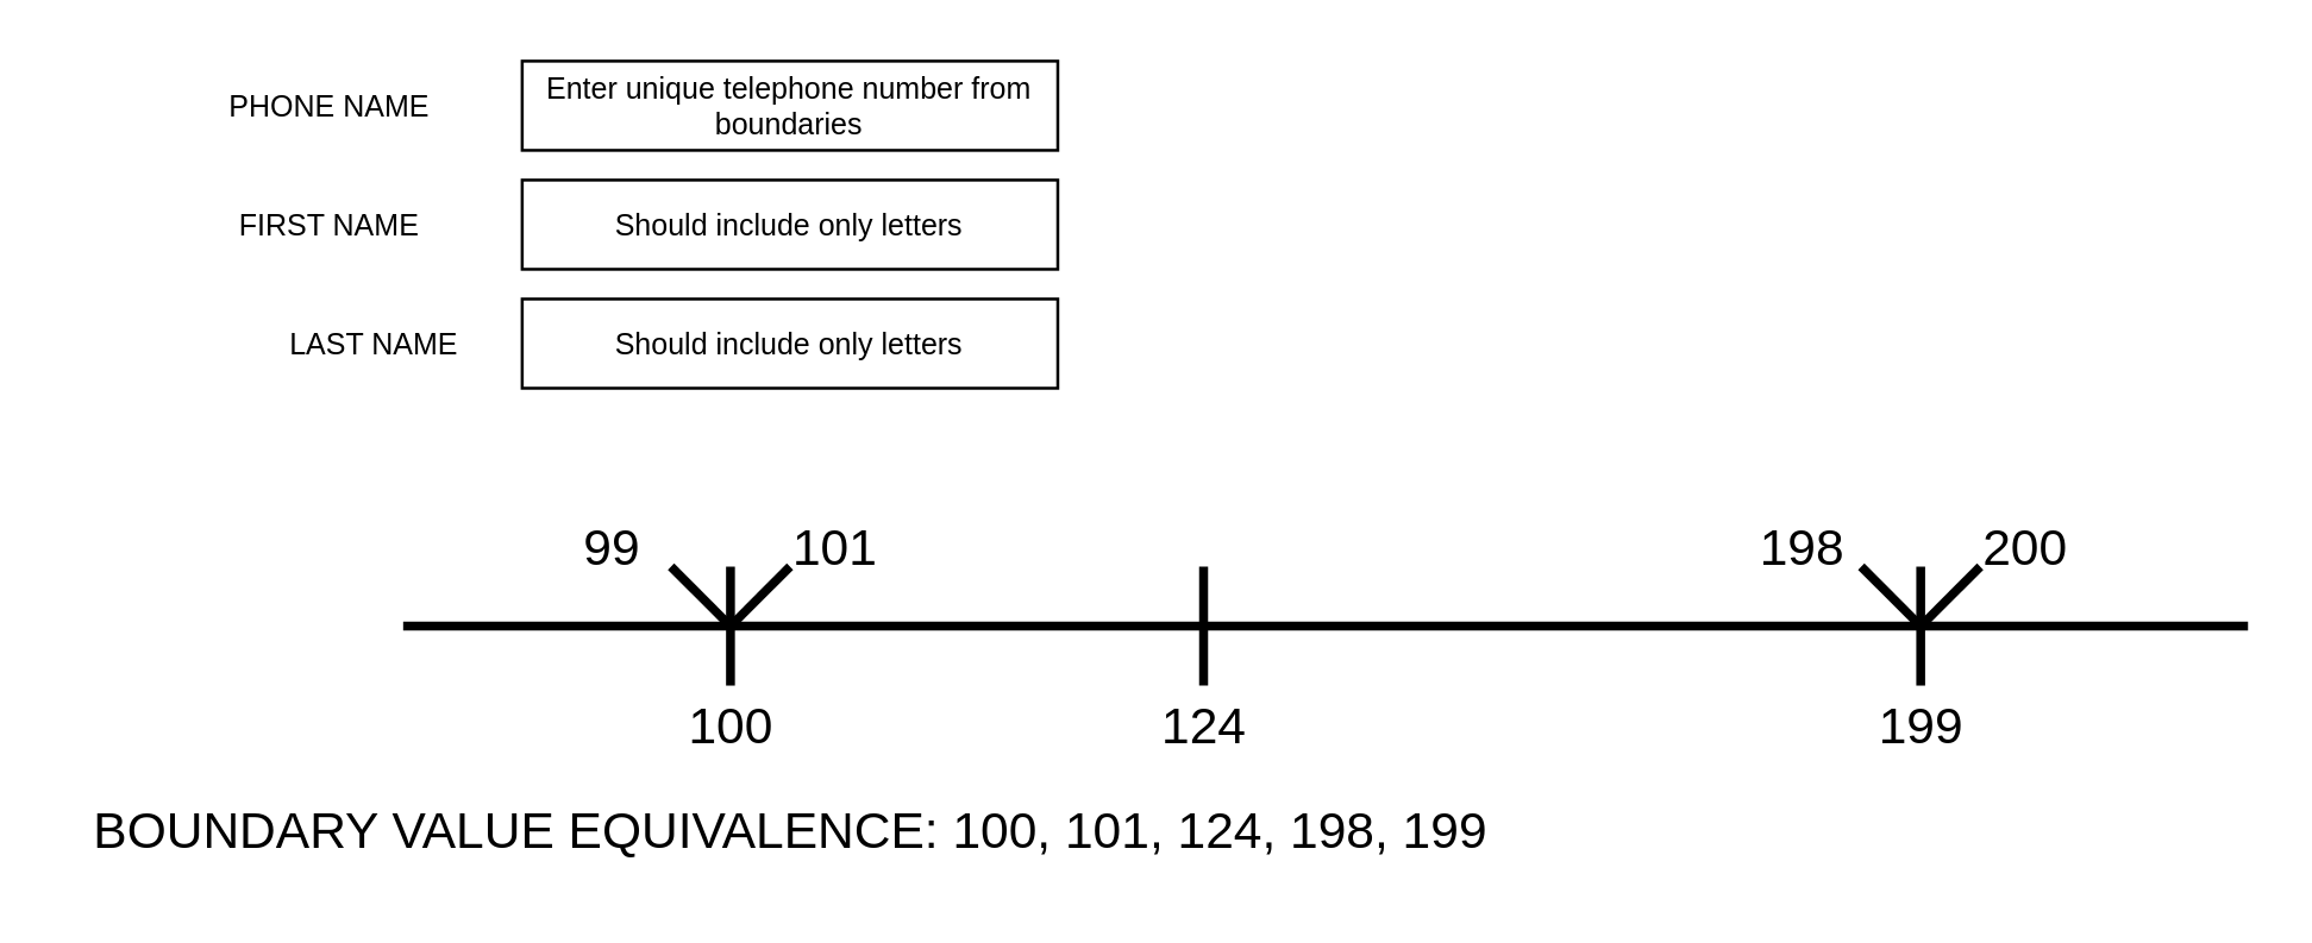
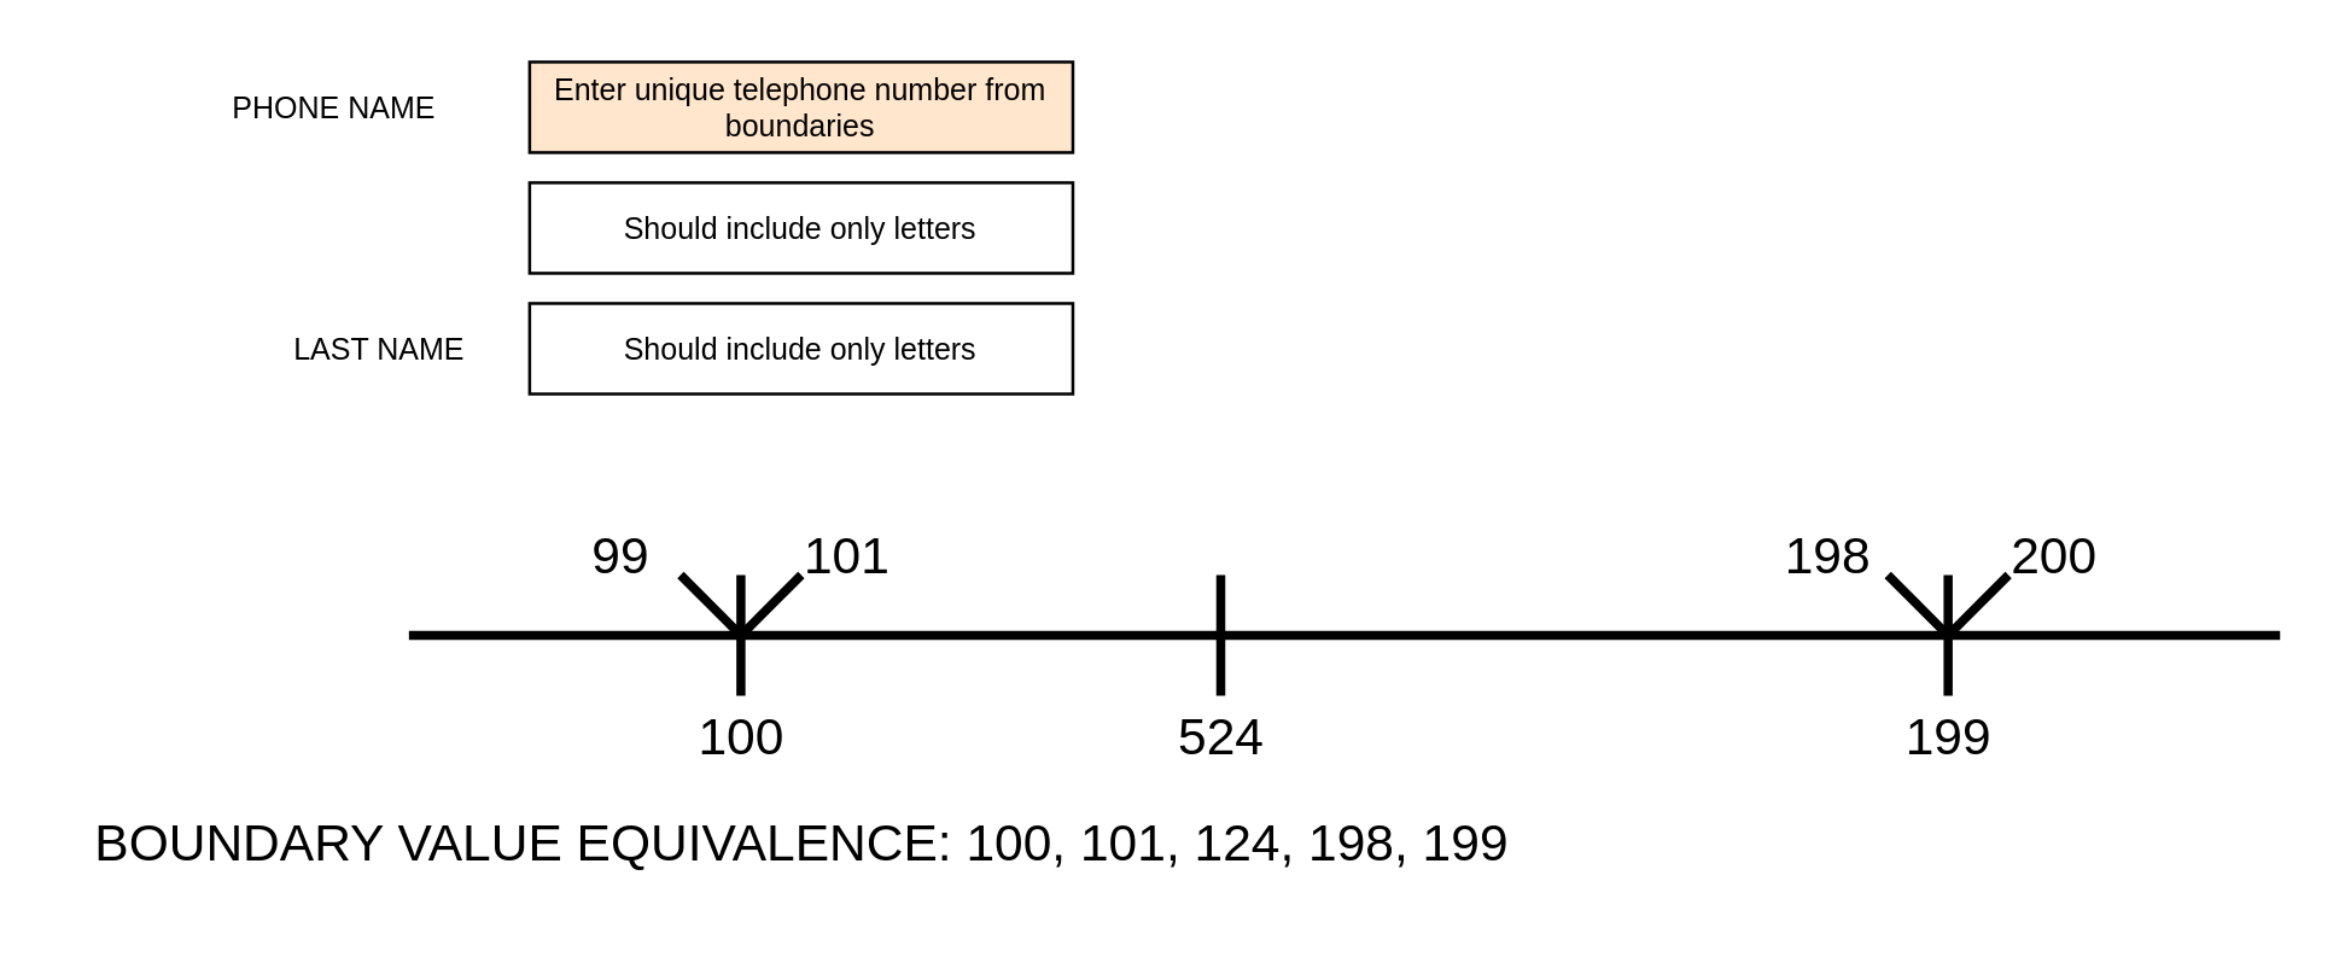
  <mxCell id="0" />
  <mxCell id="1" parent="0" />
- <mxCell id="2" value="Enter unique telephone number from boundaries" style="rounded=0;whiteSpace=wrap;html=1;fontSize=10;" vertex="1" parent="1"><mxGeometry x="175" y="20" width="180" height="30" as="geometry" /></mxCell>
+ <mxCell id="2" value="Enter unique telephone number from boundaries" style="rounded=0;whiteSpace=wrap;html=1;fontSize=10;fillColor=#ffe6cc;" vertex="1" parent="1"><mxGeometry x="175" y="20" width="180" height="30" as="geometry" /></mxCell>
  <mxCell id="3" value="PHONE NAME" style="text;html=1;align=center;verticalAlign=middle;resizable=0;points=[];autosize=1;strokeColor=none;fillColor=none;fontSize=10;" vertex="1" parent="1"><mxGeometry x="55" y="20" width="110" height="30" as="geometry" /></mxCell>
  <mxCell id="4" value="Should include only letters" style="rounded=0;whiteSpace=wrap;html=1;fontSize=10;" vertex="1" parent="1"><mxGeometry x="175" y="60" width="180" height="30" as="geometry" /></mxCell>
- <mxCell id="5" value="FIRST NAME" style="text;html=1;align=center;verticalAlign=middle;resizable=0;points=[];autosize=1;strokeColor=none;fillColor=none;fontSize=10;" vertex="1" parent="1"><mxGeometry x="70" y="60" width="80" height="30" as="geometry" /></mxCell>
  <mxCell id="6" value="Should include only letters" style="rounded=0;whiteSpace=wrap;html=1;fontSize=10;" vertex="1" parent="1"><mxGeometry x="175" y="100" width="180" height="30" as="geometry" /></mxCell>
  <mxCell id="7" value="LAST NAME" style="text;html=1;align=center;verticalAlign=middle;resizable=0;points=[];autosize=1;strokeColor=none;fillColor=none;fontSize=10;" vertex="1" parent="1"><mxGeometry x="85" y="100" width="80" height="30" as="geometry" /></mxCell>
  <mxCell id="8" value="" style="endArrow=none;html=1;rounded=0;fontSize=10;strokeWidth=3;" edge="1" parent="1"><mxGeometry width="50" height="50" relative="1" as="geometry"><mxPoint x="135" y="210" as="sourcePoint" /><mxPoint x="755" y="210" as="targetPoint" /></mxGeometry></mxCell>
  <mxCell id="9" value="" style="endArrow=none;html=1;rounded=0;strokeWidth=3;fontSize=10;" edge="1" parent="1"><mxGeometry width="50" height="50" relative="1" as="geometry"><mxPoint x="245" y="230" as="sourcePoint" /><mxPoint x="245" y="190" as="targetPoint" /></mxGeometry></mxCell>
  <mxCell id="10" value="" style="endArrow=none;html=1;rounded=0;strokeWidth=3;fontSize=10;" edge="1" parent="1"><mxGeometry width="50" height="50" relative="1" as="geometry"><mxPoint x="645" y="230" as="sourcePoint" /><mxPoint x="645" y="190" as="targetPoint" /></mxGeometry></mxCell>
  <mxCell id="11" value="" style="endArrow=none;html=1;rounded=0;strokeWidth=3;fontSize=10;" edge="1" parent="1"><mxGeometry width="50" height="50" relative="1" as="geometry"><mxPoint x="245" y="210" as="sourcePoint" /><mxPoint x="265" y="190" as="targetPoint" /></mxGeometry></mxCell>
  <mxCell id="12" value="" style="endArrow=none;html=1;rounded=0;strokeWidth=3;fontSize=10;" edge="1" parent="1"><mxGeometry width="50" height="50" relative="1" as="geometry"><mxPoint x="645" y="210" as="sourcePoint" /><mxPoint x="665" y="190" as="targetPoint" /></mxGeometry></mxCell>
  <mxCell id="13" value="" style="endArrow=none;html=1;rounded=0;strokeWidth=3;fontSize=10;" edge="1" parent="1"><mxGeometry width="50" height="50" relative="1" as="geometry"><mxPoint x="245" y="210" as="sourcePoint" /><mxPoint x="225" y="190" as="targetPoint" /></mxGeometry></mxCell>
  <mxCell id="14" value="" style="endArrow=none;html=1;rounded=0;strokeWidth=3;fontSize=10;" edge="1" parent="1"><mxGeometry width="50" height="50" relative="1" as="geometry"><mxPoint x="645" y="210" as="sourcePoint" /><mxPoint x="625" y="190" as="targetPoint" /></mxGeometry></mxCell>
  <mxCell id="15" value="&lt;font style=&quot;font-size: 17px;&quot;&gt;99&lt;/font&gt;" style="text;html=1;align=center;verticalAlign=middle;resizable=0;points=[];autosize=1;strokeColor=none;fillColor=none;fontSize=10;" vertex="1" parent="1"><mxGeometry x="185" y="170" width="40" height="30" as="geometry" /></mxCell>
  <mxCell id="16" value="&lt;font style=&quot;font-size: 17px;&quot;&gt;100&lt;/font&gt;" style="text;html=1;align=center;verticalAlign=middle;resizable=0;points=[];autosize=1;strokeColor=none;fillColor=none;fontSize=10;" vertex="1" parent="1"><mxGeometry x="220" y="230" width="50" height="30" as="geometry" /></mxCell>
  <mxCell id="17" value="&lt;font style=&quot;font-size: 17px;&quot;&gt;101&lt;/font&gt;" style="text;html=1;align=center;verticalAlign=middle;resizable=0;points=[];autosize=1;strokeColor=none;fillColor=none;fontSize=10;" vertex="1" parent="1"><mxGeometry x="255" y="170" width="50" height="30" as="geometry" /></mxCell>
  <mxCell id="18" value="&lt;font style=&quot;font-size: 17px;&quot;&gt;198&lt;/font&gt;" style="text;html=1;align=center;verticalAlign=middle;resizable=0;points=[];autosize=1;strokeColor=none;fillColor=none;fontSize=10;" vertex="1" parent="1"><mxGeometry x="580" y="170" width="50" height="30" as="geometry" /></mxCell>
  <mxCell id="19" value="&lt;font style=&quot;font-size: 17px;&quot;&gt;199&lt;/font&gt;" style="text;html=1;align=center;verticalAlign=middle;resizable=0;points=[];autosize=1;strokeColor=none;fillColor=none;fontSize=10;" vertex="1" parent="1"><mxGeometry x="620" y="230" width="50" height="30" as="geometry" /></mxCell>
  <mxCell id="20" value="&lt;font style=&quot;font-size: 17px;&quot;&gt;200&lt;/font&gt;" style="text;html=1;align=center;verticalAlign=middle;resizable=0;points=[];autosize=1;strokeColor=none;fillColor=none;fontSize=10;" vertex="1" parent="1"><mxGeometry x="655" y="170" width="50" height="30" as="geometry" /></mxCell>
  <mxCell id="21" value="BOUNDARY VALUE EQUIVALENCE: 100, 101, 124, 198, 199" style="text;html=1;align=center;verticalAlign=middle;resizable=0;points=[];autosize=1;strokeColor=none;fillColor=none;fontSize=17;" vertex="1" parent="1"><mxGeometry x="20" y="265" width="490" height="30" as="geometry" /></mxCell>
  <mxCell id="22" value="" style="endArrow=none;html=1;rounded=0;strokeWidth=3;fontSize=10;" edge="1" parent="1"><mxGeometry width="50" height="50" relative="1" as="geometry"><mxPoint x="404" y="230" as="sourcePoint" /><mxPoint x="404" y="190" as="targetPoint" /></mxGeometry></mxCell>
- <mxCell id="23" value="&lt;font style=&quot;font-size: 17px;&quot;&gt;124&lt;/font&gt;" style="text;html=1;align=center;verticalAlign=middle;resizable=0;points=[];autosize=1;strokeColor=none;fillColor=none;fontSize=10;" vertex="1" parent="1"><mxGeometry x="379" y="230" width="50" height="30" as="geometry" /></mxCell>
+ <mxCell id="23" value="&lt;font style=&quot;font-size: 17px;&quot;&gt;524&lt;/font&gt;" style="text;html=1;align=center;verticalAlign=middle;resizable=0;points=[];autosize=1;strokeColor=none;fillColor=none;fontSize=10;" vertex="1" parent="1"><mxGeometry x="379" y="230" width="50" height="30" as="geometry" /></mxCell>
